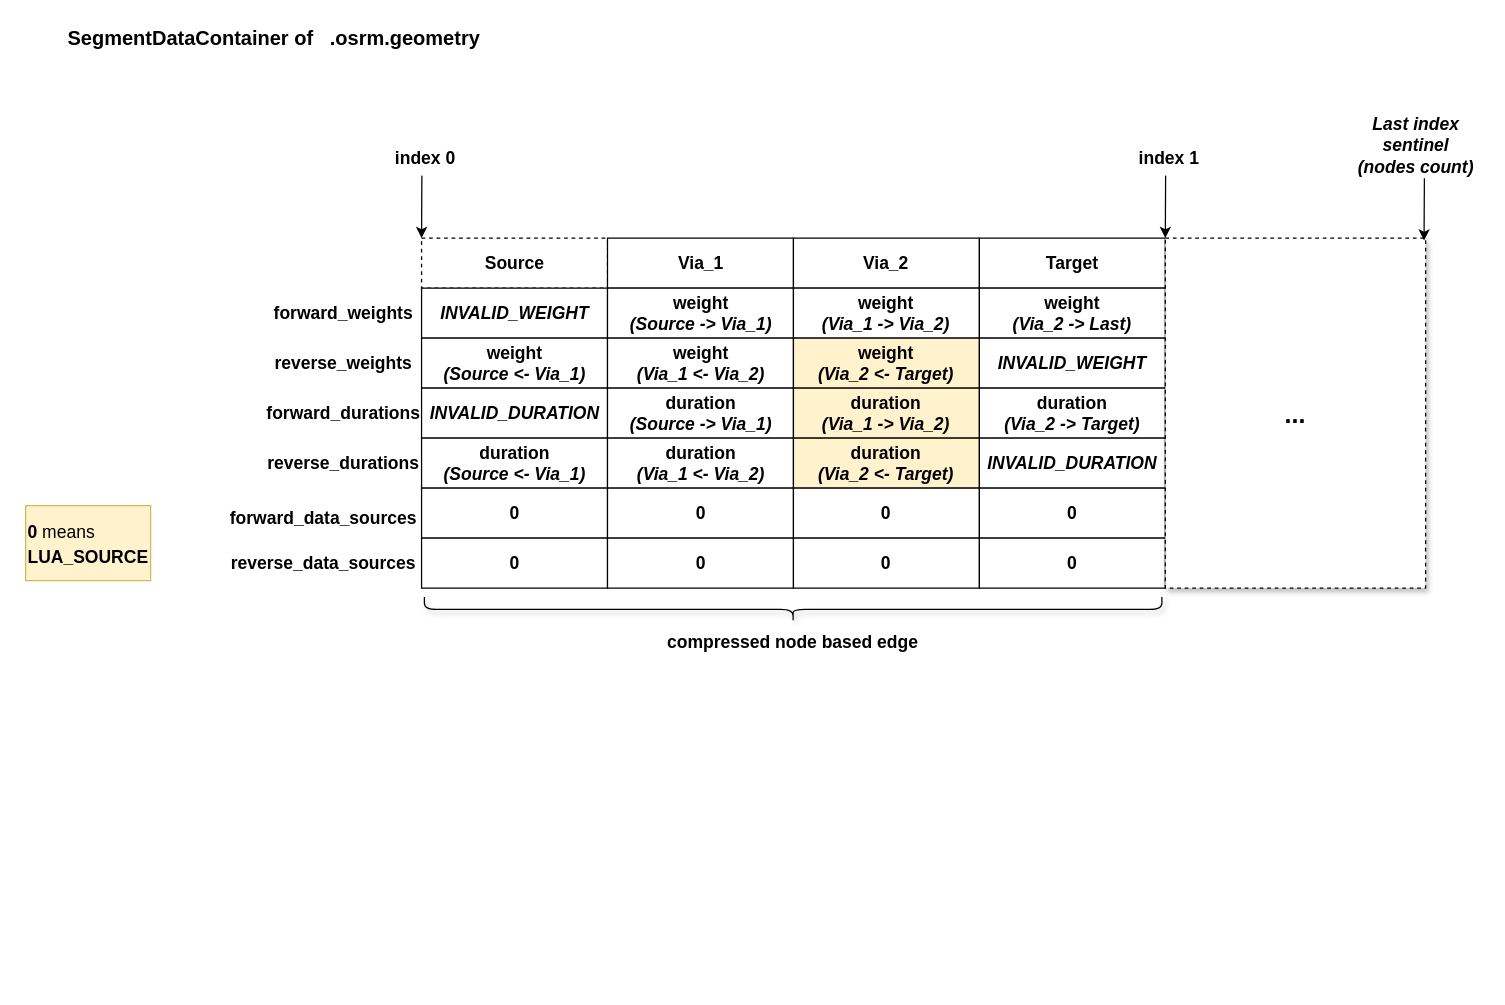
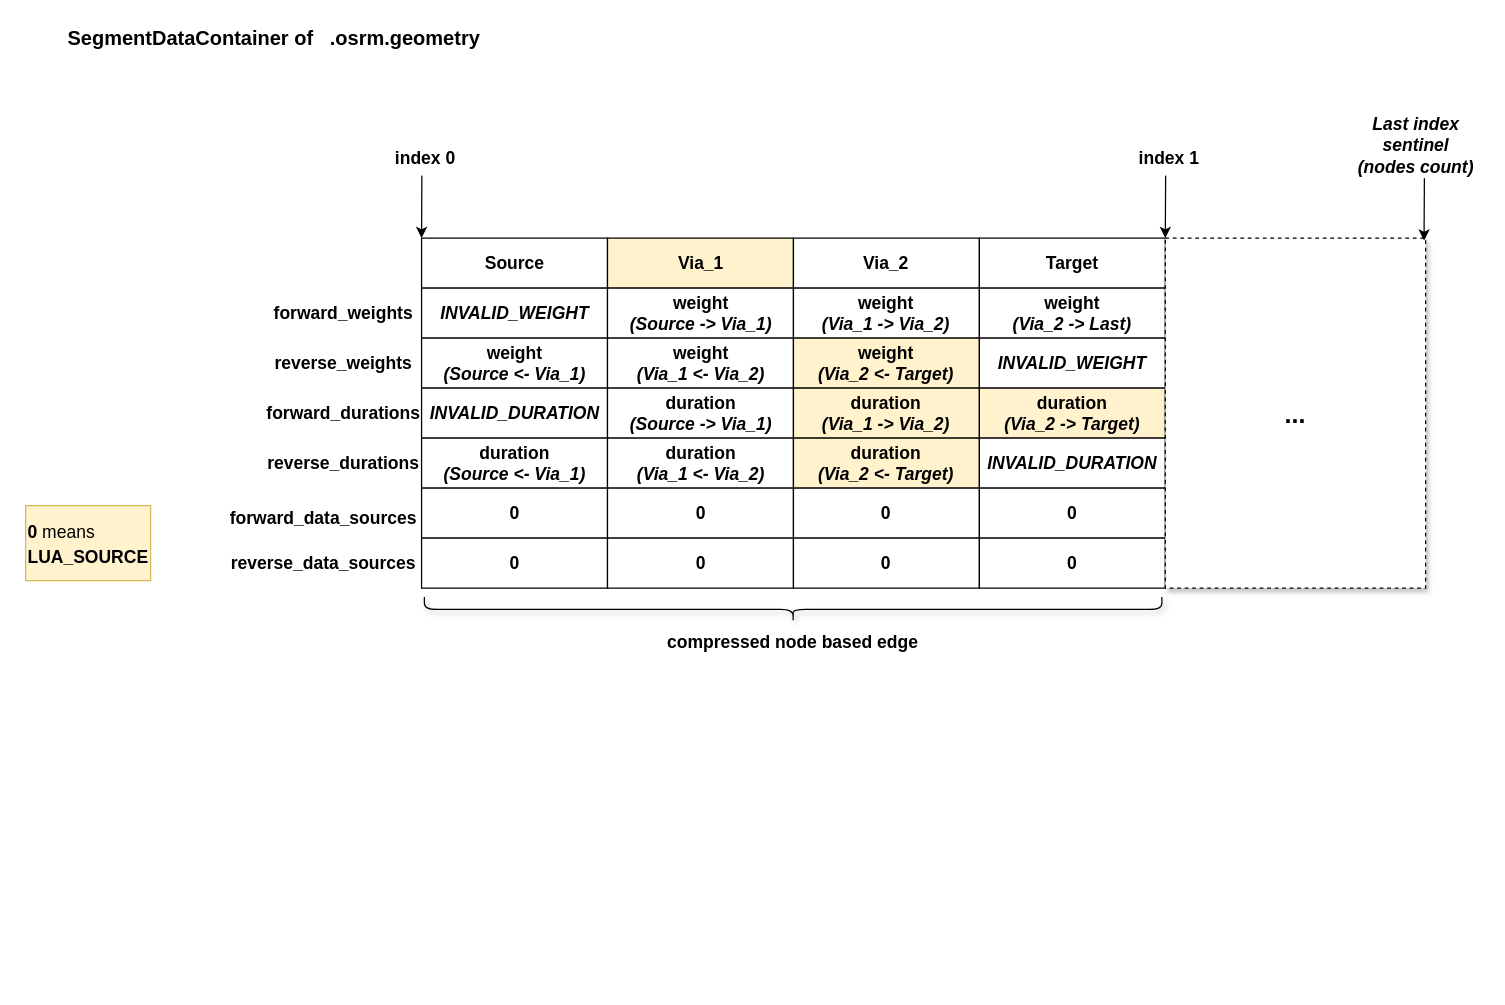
  <mxCell id="0" />
  <mxCell id="1" parent="0" />
  <mxCell id="2" value="SegmentDataContainer of&amp;nbsp; &amp;nbsp;.osrm.geometry" style="text;html=1;strokeColor=none;fillColor=none;align=left;verticalAlign=middle;whiteSpace=wrap;rounded=0;fontSize=16;fontStyle=1" parent="1" vertex="1"><mxGeometry x="52" y="20" width="381" height="20" as="geometry" /></mxCell>
- <mxCell id="3" value="&lt;font style=&quot;font-size: 14px&quot;&gt;&lt;b&gt;Source&lt;/b&gt;&lt;/font&gt;" style="rounded=0;whiteSpace=wrap;html=1;dashed=1;" parent="1" vertex="1"><mxGeometry x="336.75" y="190" width="148.75" height="40" as="geometry" /></mxCell>
+ <mxCell id="3" value="&lt;font style=&quot;font-size: 14px&quot;&gt;&lt;b&gt;Source&lt;/b&gt;&lt;/font&gt;" style="rounded=0;whiteSpace=wrap;html=1;" parent="1" vertex="1"><mxGeometry x="336.75" y="190" width="148.75" height="40" as="geometry" /></mxCell>
  <mxCell id="4" value="&lt;b&gt;forward_weights&lt;br&gt;&lt;/b&gt;" style="text;html=1;strokeColor=none;fillColor=none;align=center;verticalAlign=middle;whiteSpace=wrap;rounded=0;fontSize=14;" parent="1" vertex="1"><mxGeometry x="215.5" y="233.75" width="116.5" height="32.5" as="geometry" /></mxCell>
  <mxCell id="5" value="&lt;b&gt;reverse_weights&lt;br&gt;&lt;/b&gt;" style="text;html=1;strokeColor=none;fillColor=none;align=center;verticalAlign=middle;whiteSpace=wrap;rounded=0;fontSize=14;" parent="1" vertex="1"><mxGeometry x="215.5" y="273.75" width="116.5" height="32.5" as="geometry" /></mxCell>
  <mxCell id="6" value="&lt;b&gt;forward_durations&lt;br&gt;&lt;/b&gt;" style="text;html=1;strokeColor=none;fillColor=none;align=center;verticalAlign=middle;whiteSpace=wrap;rounded=0;fontSize=14;" parent="1" vertex="1"><mxGeometry x="215.5" y="313.75" width="116.5" height="32.5" as="geometry" /></mxCell>
  <mxCell id="7" value="&lt;b&gt;reverse_durations&lt;br&gt;&lt;/b&gt;" style="text;html=1;strokeColor=none;fillColor=none;align=center;verticalAlign=middle;whiteSpace=wrap;rounded=0;fontSize=14;" parent="1" vertex="1"><mxGeometry x="215.5" y="353.75" width="116.5" height="32.5" as="geometry" /></mxCell>
  <mxCell id="8" value="&lt;b&gt;forward_data_sources&lt;br&gt;&lt;/b&gt;" style="text;html=1;strokeColor=none;fillColor=none;align=center;verticalAlign=middle;whiteSpace=wrap;rounded=0;fontSize=14;" parent="1" vertex="1"><mxGeometry x="200" y="397.5" width="116.5" height="32.5" as="geometry" /></mxCell>
  <mxCell id="9" value="&lt;b&gt;reverse_data_sources&lt;br&gt;&lt;/b&gt;" style="text;html=1;strokeColor=none;fillColor=none;align=center;verticalAlign=middle;whiteSpace=wrap;rounded=0;fontSize=14;" parent="1" vertex="1"><mxGeometry x="200" y="433.75" width="116.5" height="32.5" as="geometry" /></mxCell>
- <mxCell id="10" value="&lt;font style=&quot;font-size: 14px&quot;&gt;&lt;b&gt;Via_1&lt;/b&gt;&lt;/font&gt;" style="rounded=0;whiteSpace=wrap;html=1;" parent="1" vertex="1"><mxGeometry x="485.5" y="190" width="148.75" height="40" as="geometry" /></mxCell>
+ <mxCell id="10" value="&lt;font style=&quot;font-size: 14px&quot;&gt;&lt;b&gt;Via_1&lt;/b&gt;&lt;/font&gt;" style="rounded=0;whiteSpace=wrap;html=1;fillColor=#fff2cc;" parent="1" vertex="1"><mxGeometry x="485.5" y="190" width="148.75" height="40" as="geometry" /></mxCell>
  <mxCell id="11" value="&lt;font style=&quot;font-size: 14px&quot;&gt;&lt;b&gt;Via_2&lt;/b&gt;&lt;/font&gt;" style="rounded=0;whiteSpace=wrap;html=1;" parent="1" vertex="1"><mxGeometry x="634.25" y="190" width="148.75" height="40" as="geometry" /></mxCell>
  <mxCell id="12" value="&lt;font style=&quot;font-size: 14px&quot;&gt;&lt;b&gt;Target&lt;/b&gt;&lt;/font&gt;" style="rounded=0;whiteSpace=wrap;html=1;" parent="1" vertex="1"><mxGeometry x="783" y="190" width="148.75" height="40" as="geometry" /></mxCell>
  <mxCell id="13" value="&lt;font style=&quot;font-size: 14px&quot;&gt;&lt;b&gt;&lt;i&gt;INVALID_WEIGHT&lt;/i&gt;&lt;/b&gt;&lt;/font&gt;" style="rounded=0;whiteSpace=wrap;html=1;" parent="1" vertex="1"><mxGeometry x="336.75" y="230" width="148.75" height="40" as="geometry" /></mxCell>
  <mxCell id="14" value="&lt;font style=&quot;font-size: 14px&quot;&gt;&lt;b&gt;weight&lt;br&gt;&lt;i&gt;(Source -&amp;gt; Via_1)&lt;/i&gt;&lt;/b&gt;&lt;/font&gt;" style="rounded=0;whiteSpace=wrap;html=1;" parent="1" vertex="1"><mxGeometry x="485.5" y="230" width="148.75" height="40" as="geometry" /></mxCell>
  <mxCell id="15" value="&lt;font style=&quot;font-size: 14px&quot;&gt;&lt;b&gt;weight&lt;br&gt;&lt;i&gt;(&lt;/i&gt;&lt;/b&gt;&lt;b&gt;&lt;i&gt;Via_1&amp;nbsp;&lt;/i&gt;&lt;/b&gt;&lt;b&gt;&lt;i&gt;-&amp;gt; Via_2)&lt;/i&gt;&lt;/b&gt;&lt;/font&gt;" style="rounded=0;whiteSpace=wrap;html=1;" parent="1" vertex="1"><mxGeometry x="634.25" y="230" width="148.75" height="40" as="geometry" /></mxCell>
  <mxCell id="16" value="&lt;font style=&quot;font-size: 14px&quot;&gt;&lt;b&gt;weight&lt;br&gt;&lt;i&gt;(&lt;/i&gt;&lt;/b&gt;&lt;b&gt;&lt;i&gt;Via_2&amp;nbsp;&lt;/i&gt;&lt;/b&gt;&lt;b&gt;&lt;i&gt;-&amp;gt; Last)&lt;/i&gt;&lt;/b&gt;&lt;/font&gt;" style="rounded=0;whiteSpace=wrap;html=1;" parent="1" vertex="1"><mxGeometry x="783" y="230" width="148.75" height="40" as="geometry" /></mxCell>
  <mxCell id="17" value="&lt;b style=&quot;font-size: 14px&quot;&gt;weight&lt;br&gt;&lt;i&gt;(Source &amp;lt;- Via_1)&lt;/i&gt;&lt;/b&gt;" style="rounded=0;whiteSpace=wrap;html=1;" parent="1" vertex="1"><mxGeometry x="336.75" y="270" width="148.75" height="40" as="geometry" /></mxCell>
  <mxCell id="18" value="&lt;b style=&quot;font-size: 14px&quot;&gt;weight&lt;br&gt;&lt;i&gt;(&lt;/i&gt;&lt;/b&gt;&lt;b style=&quot;font-size: 14px&quot;&gt;&lt;i&gt;Via_1&amp;nbsp;&lt;/i&gt;&lt;/b&gt;&lt;b style=&quot;font-size: 14px&quot;&gt;&lt;i&gt;&amp;lt;- Via_2)&lt;/i&gt;&lt;/b&gt;" style="rounded=0;whiteSpace=wrap;html=1;" parent="1" vertex="1"><mxGeometry x="485.5" y="270" width="148.75" height="40" as="geometry" /></mxCell>
  <mxCell id="19" value="&lt;b style=&quot;font-size: 14px&quot;&gt;weight&lt;br&gt;&lt;i&gt;(&lt;/i&gt;&lt;/b&gt;&lt;b style=&quot;font-size: 14px&quot;&gt;&lt;i&gt;Via_2&amp;nbsp;&lt;/i&gt;&lt;/b&gt;&lt;b style=&quot;font-size: 14px&quot;&gt;&lt;i&gt;&amp;lt;- Target)&lt;/i&gt;&lt;/b&gt;" style="rounded=0;whiteSpace=wrap;html=1;fillColor=#fff2cc;" parent="1" vertex="1"><mxGeometry x="634.25" y="270" width="148.75" height="40" as="geometry" /></mxCell>
  <mxCell id="20" value="&lt;b style=&quot;font-size: 14px&quot;&gt;&lt;i&gt;INVALID_WEIGHT&lt;/i&gt;&lt;/b&gt;" style="rounded=0;whiteSpace=wrap;html=1;" parent="1" vertex="1"><mxGeometry x="783" y="270" width="148.75" height="40" as="geometry" /></mxCell>
  <mxCell id="21" value="&lt;font style=&quot;font-size: 14px&quot;&gt;&lt;b&gt;&lt;i&gt;INVALID_DURATION&lt;/i&gt;&lt;/b&gt;&lt;/font&gt;" style="rounded=0;whiteSpace=wrap;html=1;" parent="1" vertex="1"><mxGeometry x="336.75" y="310" width="148.75" height="40" as="geometry" /></mxCell>
  <mxCell id="22" value="&lt;font style=&quot;font-size: 14px&quot;&gt;&lt;b&gt;duration&lt;br&gt;&lt;i&gt;(Source -&amp;gt; Via_1)&lt;/i&gt;&lt;/b&gt;&lt;/font&gt;" style="rounded=0;whiteSpace=wrap;html=1;" parent="1" vertex="1"><mxGeometry x="485.5" y="310" width="148.75" height="40" as="geometry" /></mxCell>
  <mxCell id="23" value="&lt;font style=&quot;font-size: 14px&quot;&gt;&lt;b&gt;duration&lt;/b&gt;&lt;b&gt;&lt;br&gt;&lt;i&gt;(&lt;/i&gt;&lt;/b&gt;&lt;b&gt;&lt;i&gt;Via_1&amp;nbsp;&lt;/i&gt;&lt;/b&gt;&lt;b&gt;&lt;i&gt;-&amp;gt; Via_2)&lt;/i&gt;&lt;/b&gt;&lt;/font&gt;" style="rounded=0;whiteSpace=wrap;html=1;fillColor=#fff2cc;" parent="1" vertex="1"><mxGeometry x="634.25" y="310" width="148.75" height="40" as="geometry" /></mxCell>
- <mxCell id="24" value="&lt;font style=&quot;font-size: 14px&quot;&gt;&lt;b&gt;duration&lt;/b&gt;&lt;b&gt;&lt;br&gt;&lt;i&gt;(&lt;/i&gt;&lt;/b&gt;&lt;b&gt;&lt;i&gt;Via_2&amp;nbsp;&lt;/i&gt;&lt;/b&gt;&lt;b&gt;&lt;i&gt;-&amp;gt; Target)&lt;/i&gt;&lt;/b&gt;&lt;/font&gt;" style="rounded=0;whiteSpace=wrap;html=1;" parent="1" vertex="1"><mxGeometry x="783" y="310" width="148.75" height="40" as="geometry" /></mxCell>
+ <mxCell id="24" value="&lt;font style=&quot;font-size: 14px&quot;&gt;&lt;b&gt;duration&lt;/b&gt;&lt;b&gt;&lt;br&gt;&lt;i&gt;(&lt;/i&gt;&lt;/b&gt;&lt;b&gt;&lt;i&gt;Via_2&amp;nbsp;&lt;/i&gt;&lt;/b&gt;&lt;b&gt;&lt;i&gt;-&amp;gt; Target)&lt;/i&gt;&lt;/b&gt;&lt;/font&gt;" style="rounded=0;whiteSpace=wrap;html=1;fillColor=#fff2cc;" parent="1" vertex="1"><mxGeometry x="783" y="310" width="148.75" height="40" as="geometry" /></mxCell>
  <mxCell id="25" value="&lt;b style=&quot;font-size: 14px&quot;&gt;duration&lt;/b&gt;&lt;b style=&quot;font-size: 14px&quot;&gt;&lt;br&gt;&lt;i&gt;(Source &amp;lt;- Via_1)&lt;/i&gt;&lt;/b&gt;" style="rounded=0;whiteSpace=wrap;html=1;" parent="1" vertex="1"><mxGeometry x="336.75" y="350" width="148.75" height="40" as="geometry" /></mxCell>
  <mxCell id="26" value="&lt;b style=&quot;font-size: 14px&quot;&gt;duration&lt;/b&gt;&lt;b style=&quot;font-size: 14px&quot;&gt;&lt;br&gt;&lt;i&gt;(&lt;/i&gt;&lt;/b&gt;&lt;b style=&quot;font-size: 14px&quot;&gt;&lt;i&gt;Via_1&amp;nbsp;&lt;/i&gt;&lt;/b&gt;&lt;b style=&quot;font-size: 14px&quot;&gt;&lt;i&gt;&amp;lt;- Via_2)&lt;/i&gt;&lt;/b&gt;" style="rounded=0;whiteSpace=wrap;html=1;" parent="1" vertex="1"><mxGeometry x="485.5" y="350" width="148.75" height="40" as="geometry" /></mxCell>
  <mxCell id="27" value="&lt;b style=&quot;font-size: 14px&quot;&gt;duration&lt;/b&gt;&lt;b style=&quot;font-size: 14px&quot;&gt;&lt;br&gt;&lt;i&gt;(&lt;/i&gt;&lt;/b&gt;&lt;b style=&quot;font-size: 14px&quot;&gt;&lt;i&gt;Via_2&amp;nbsp;&lt;/i&gt;&lt;/b&gt;&lt;b style=&quot;font-size: 14px&quot;&gt;&lt;i&gt;&amp;lt;- Target)&lt;/i&gt;&lt;/b&gt;" style="rounded=0;whiteSpace=wrap;html=1;fillColor=#fff2cc;" parent="1" vertex="1"><mxGeometry x="634.25" y="350" width="148.75" height="40" as="geometry" /></mxCell>
  <mxCell id="28" value="&lt;b style=&quot;font-size: 14px&quot;&gt;&lt;i&gt;INVALID_DURATION&lt;/i&gt;&lt;/b&gt;" style="rounded=0;whiteSpace=wrap;html=1;" parent="1" vertex="1"><mxGeometry x="783" y="350" width="148.75" height="40" as="geometry" /></mxCell>
  <mxCell id="29" value="&lt;font style=&quot;font-size: 14px&quot;&gt;&lt;b&gt;0&lt;/b&gt;&lt;/font&gt;" style="rounded=0;whiteSpace=wrap;html=1;" parent="1" vertex="1"><mxGeometry x="336.75" y="390" width="148.75" height="40" as="geometry" /></mxCell>
  <mxCell id="30" value="&lt;span style=&quot;font-size: 14px&quot;&gt;&lt;b&gt;0&lt;/b&gt;&lt;/span&gt;" style="rounded=0;whiteSpace=wrap;html=1;" parent="1" vertex="1"><mxGeometry x="485.5" y="390" width="148.75" height="40" as="geometry" /></mxCell>
  <mxCell id="31" value="&lt;span style=&quot;font-size: 14px&quot;&gt;&lt;b&gt;0&lt;/b&gt;&lt;/span&gt;" style="rounded=0;whiteSpace=wrap;html=1;" parent="1" vertex="1"><mxGeometry x="634.25" y="390" width="148.75" height="40" as="geometry" /></mxCell>
  <mxCell id="32" value="&lt;span style=&quot;font-size: 14px&quot;&gt;&lt;b&gt;0&lt;/b&gt;&lt;/span&gt;" style="rounded=0;whiteSpace=wrap;html=1;" parent="1" vertex="1"><mxGeometry x="783" y="390" width="148.75" height="40" as="geometry" /></mxCell>
  <mxCell id="33" value="&lt;span style=&quot;font-size: 14px&quot;&gt;&lt;b&gt;0&lt;/b&gt;&lt;/span&gt;" style="rounded=0;whiteSpace=wrap;html=1;" parent="1" vertex="1"><mxGeometry x="336.75" y="430" width="148.75" height="40" as="geometry" /></mxCell>
  <mxCell id="34" value="&lt;span style=&quot;font-size: 14px&quot;&gt;&lt;b&gt;0&lt;/b&gt;&lt;/span&gt;" style="rounded=0;whiteSpace=wrap;html=1;" parent="1" vertex="1"><mxGeometry x="485.5" y="430" width="148.75" height="40" as="geometry" /></mxCell>
  <mxCell id="35" value="&lt;span style=&quot;font-size: 14px&quot;&gt;&lt;b&gt;0&lt;/b&gt;&lt;/span&gt;" style="rounded=0;whiteSpace=wrap;html=1;" parent="1" vertex="1"><mxGeometry x="634.25" y="430" width="148.75" height="40" as="geometry" /></mxCell>
  <mxCell id="36" value="&lt;b style=&quot;font-size: 14px&quot;&gt;0&lt;/b&gt;" style="rounded=0;whiteSpace=wrap;html=1;" parent="1" vertex="1"><mxGeometry x="783" y="430" width="148.75" height="40" as="geometry" /></mxCell>
  <mxCell id="37" value="&lt;span style=&quot;font-size: 14px&quot;&gt;0 &lt;span style=&quot;font-weight: normal&quot;&gt;means &lt;/span&gt;LUA_SOURCE&lt;/span&gt;&lt;span style=&quot;font-size: 14px ; font-weight: 400&quot;&gt;&lt;br&gt;&lt;/span&gt;" style="text;html=1;strokeColor=#d6b656;fillColor=#fff2cc;align=left;verticalAlign=middle;whiteSpace=wrap;rounded=0;fontSize=16;fontStyle=1" parent="1" vertex="1"><mxGeometry x="20" y="404" width="100" height="60" as="geometry" /></mxCell>
  <mxCell id="38" value="" style="endArrow=classic;html=1;entryX=0;entryY=0;entryDx=0;entryDy=0;" parent="1" target="3" edge="1"><mxGeometry width="50" height="50" relative="1" as="geometry"><mxPoint x="337" y="140" as="sourcePoint" /><mxPoint x="250" y="178" as="targetPoint" /></mxGeometry></mxCell>
  <mxCell id="39" value="&lt;b&gt;index 0&lt;br&gt;&lt;/b&gt;" style="text;html=1;strokeColor=none;fillColor=none;align=center;verticalAlign=middle;whiteSpace=wrap;rounded=0;fontSize=14;" parent="1" vertex="1"><mxGeometry x="300" y="110" width="80" height="32.5" as="geometry" /></mxCell>
  <mxCell id="40" value="" style="endArrow=classic;html=1;entryX=0;entryY=0;entryDx=0;entryDy=0;" parent="1" edge="1"><mxGeometry width="50" height="50" relative="1" as="geometry"><mxPoint x="932" y="140" as="sourcePoint" /><mxPoint x="931.75" y="190" as="targetPoint" /></mxGeometry></mxCell>
  <mxCell id="41" value="&lt;b&gt;index 1&lt;br&gt;&lt;/b&gt;" style="text;html=1;strokeColor=none;fillColor=none;align=center;verticalAlign=middle;whiteSpace=wrap;rounded=0;fontSize=14;" parent="1" vertex="1"><mxGeometry x="895" y="110" width="80" height="32.5" as="geometry" /></mxCell>
  <mxCell id="42" value="&lt;b&gt;&lt;font style=&quot;font-size: 20px&quot;&gt;...&lt;/font&gt;&lt;/b&gt;" style="rounded=0;whiteSpace=wrap;html=1;shadow=1;dashed=1;" parent="1" vertex="1"><mxGeometry x="931.75" y="190" width="208.25" height="280" as="geometry" /></mxCell>
  <mxCell id="43" value="" style="shape=curlyBracket;whiteSpace=wrap;html=1;rounded=1;shadow=1;rotation=-90;" parent="1" vertex="1"><mxGeometry x="624" y="192" width="20" height="590" as="geometry" /></mxCell>
  <mxCell id="44" value="&lt;b&gt;compressed node based edge&lt;br&gt;&lt;/b&gt;" style="text;html=1;strokeColor=none;fillColor=none;align=center;verticalAlign=middle;whiteSpace=wrap;rounded=0;fontSize=14;" parent="1" vertex="1"><mxGeometry x="521.87" y="497" width="224.25" height="32.5" as="geometry" /></mxCell>
  <mxCell id="45" value="" style="endArrow=classic;html=1;entryX=0;entryY=0;entryDx=0;entryDy=0;" edge="1" parent="1"><mxGeometry width="50" height="50" relative="1" as="geometry"><mxPoint x="1139" y="142" as="sourcePoint" /><mxPoint x="1138.75" y="192" as="targetPoint" /></mxGeometry></mxCell>
  <mxCell id="46" value="&lt;i&gt;&lt;b&gt;Last index sentinel&lt;/b&gt;&lt;br&gt;&lt;b&gt;(nodes count)&lt;/b&gt;&lt;/i&gt;" style="text;html=1;strokeColor=none;fillColor=none;align=center;verticalAlign=middle;whiteSpace=wrap;rounded=0;fontSize=14;" vertex="1" parent="1"><mxGeometry x="1083" y="100" width="99" height="32.5" as="geometry" /></mxCell>
